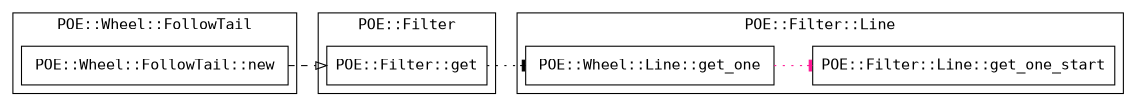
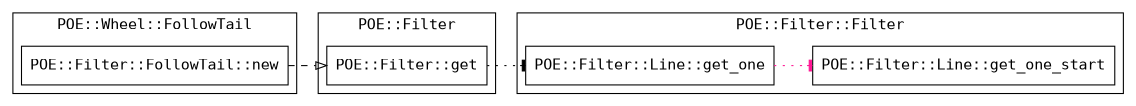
  digraph {
    fontname="DejaVu Sans Mono"
    rankdir=LR
    node [fontname="DejaVu Sans Mono" shape=box]
    edge [arrowhead=tee color=black fontname="DejaVu Sans Mono" style=dotted]
    "POE::Filter::get"
-   "POE::Wheel::FollowTail::new"
+   "POE::Wheel::FollowTail::new" [label="POE::Filter::FollowTail::new"]
    "POE::Filter::Line::get_one_start"
-   "POE::Filter::Line::get_one" [label="POE::Wheel::Line::get_one"]
+   "POE::Filter::Line::get_one"
    subgraph cluster_1 {
      label="POE::Filter"
      "POE::Filter::get"
    }
    subgraph cluster_2 {
      label="POE::Wheel::FollowTail"
      "POE::Wheel::FollowTail::new"
    }
    subgraph cluster_3 {
-     label="POE::Filter::Line"
+     label="POE::Filter::Filter"
      "POE::Filter::Line::get_one_start"
      "POE::Filter::Line::get_one"
    }
    "POE::Filter::get" -> "POE::Filter::Line::get_one"
    "POE::Wheel::FollowTail::new" -> "POE::Filter::get" [arrowhead=onormal style=dashed]
    "POE::Filter::Line::get_one" -> "POE::Filter::Line::get_one_start" [color=deeppink]
  }
